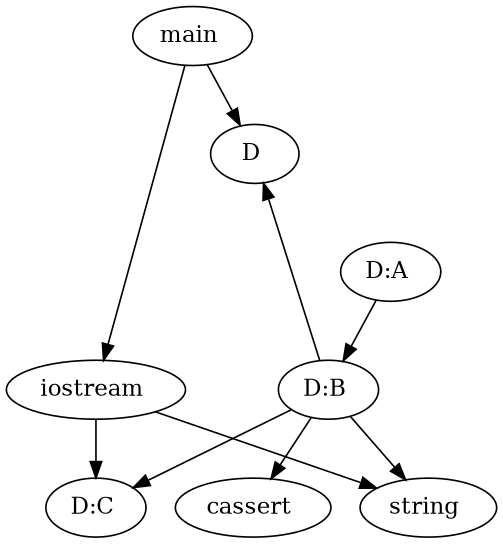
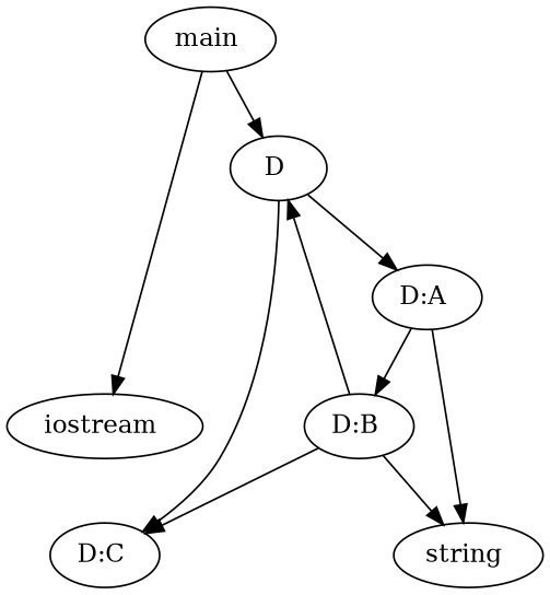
  digraph {
    n1 [label="main "]
    n2 [label="D "]
    n3 [label="iostream "]
    n4 [label="D:A "]
    n5 [label="D:C "]
    n6 [label="D:B "]
    n7 [label="string "]
-   n8 [label="cassert "]
    n1 -> n2
    n1 -> n3
-   n3 -> n5
+   n2 -> n4
+   n2 -> n5
    n4 -> n6
-   n3 -> n7
+   n4 -> n7
    n6 -> n2
    n6 -> n5
    n6 -> n7
-   n6 -> n8
  }
